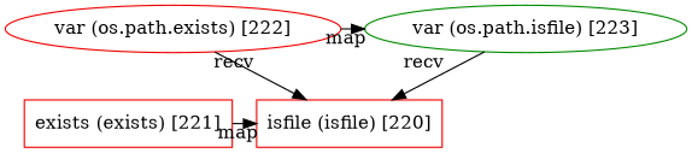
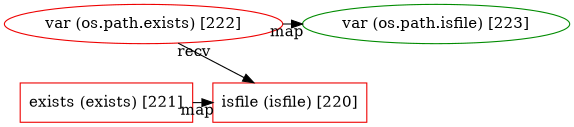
  digraph {
    node [color=red2 shape=ellipse]
    edge [from_closure=False xlabel=recv]
    n1 [color=green4 label="var (os.path.isfile) [223]"]
    n2 [label="var (os.path.exists) [222]"]
    n3 [label="exists (exists) [221]" shape=box]
    n4 [label="isfile (isfile) [220]" shape=box]
    subgraph sub_1 {
      rank=same
      n1
      n2
    }
    subgraph sub_2 {
      rank=same
      n3
      n4
    }
-   n1 -> n4
    n2 -> n1 [xlabel=map]
    n2 -> n4
    n3 -> n4 [xlabel=map]
  }
